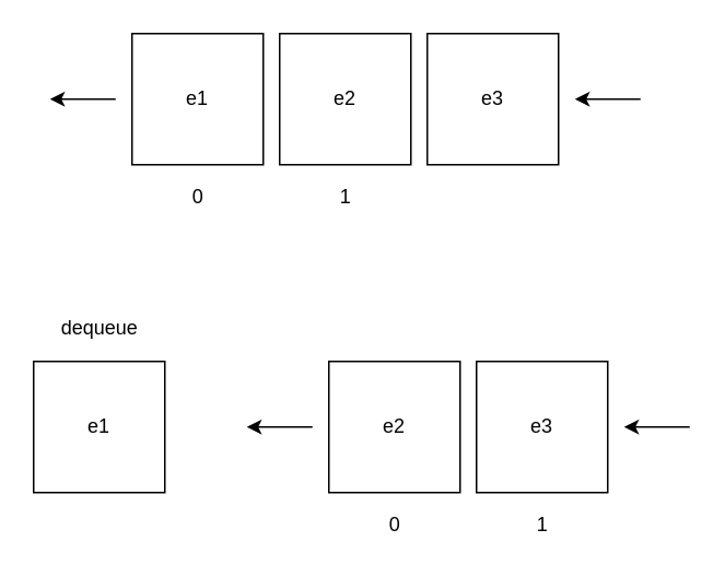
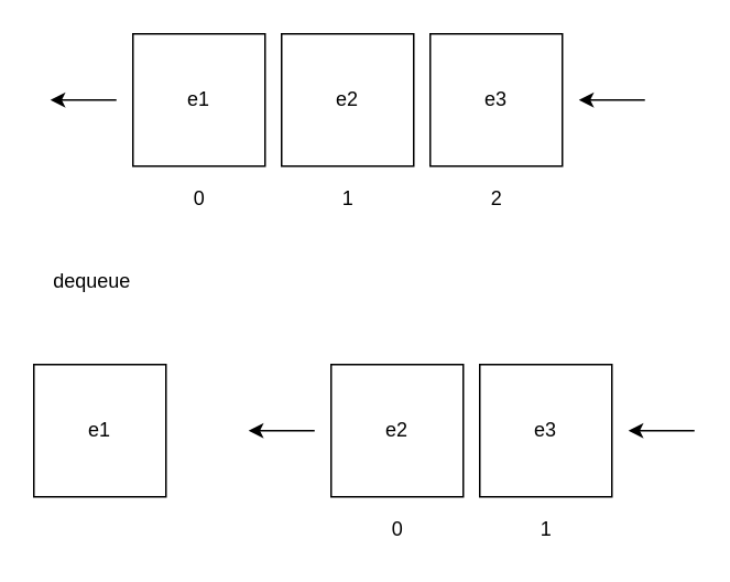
  <mxCell id="0" />
  <mxCell id="1" parent="0" />
  <mxCell id="2" value="" style="group" vertex="1" connectable="0" parent="1"><mxGeometry x="80" y="20" width="80" height="110" as="geometry" /></mxCell>
  <mxCell id="3" value="e1" style="whiteSpace=wrap;html=1;aspect=fixed;" vertex="1" parent="2"><mxGeometry width="80" height="80" as="geometry" /></mxCell>
  <mxCell id="4" value="0" style="text;html=1;align=center;verticalAlign=middle;resizable=0;points=[];autosize=1;strokeColor=none;fillColor=none;" vertex="1" parent="2"><mxGeometry x="30" y="90" width="20" height="20" as="geometry" /></mxCell>
  <mxCell id="5" value="" style="group" vertex="1" connectable="0" parent="1"><mxGeometry x="170" y="20" width="80" height="110" as="geometry" /></mxCell>
  <mxCell id="6" value="e2" style="whiteSpace=wrap;html=1;aspect=fixed;" vertex="1" parent="5"><mxGeometry width="80" height="80" as="geometry" /></mxCell>
  <mxCell id="7" value="1" style="text;html=1;align=center;verticalAlign=middle;resizable=0;points=[];autosize=1;strokeColor=none;fillColor=none;" vertex="1" parent="5"><mxGeometry x="30" y="90" width="20" height="20" as="geometry" /></mxCell>
  <mxCell id="8" value="" style="group" vertex="1" connectable="0" parent="1"><mxGeometry x="260" y="20" width="80" height="110" as="geometry" /></mxCell>
  <mxCell id="9" value="e3" style="whiteSpace=wrap;html=1;aspect=fixed;" vertex="1" parent="8"><mxGeometry width="80" height="80" as="geometry" /></mxCell>
+ <mxCell id="10" value="2" style="text;html=1;align=center;verticalAlign=middle;resizable=0;points=[];autosize=1;strokeColor=none;fillColor=none;" vertex="1" parent="8"><mxGeometry x="30" y="90" width="20" height="20" as="geometry" /></mxCell>
  <mxCell id="11" value="" style="endArrow=classic;html=1;" edge="1" parent="1"><mxGeometry width="50" height="50" relative="1" as="geometry"><mxPoint x="70" y="60" as="sourcePoint" /><mxPoint x="30" y="60" as="targetPoint" /></mxGeometry></mxCell>
  <mxCell id="12" value="" style="endArrow=classic;html=1;" edge="1" parent="1"><mxGeometry width="50" height="50" relative="1" as="geometry"><mxPoint x="390" y="60" as="sourcePoint" /><mxPoint x="350" y="60" as="targetPoint" /></mxGeometry></mxCell>
  <mxCell id="13" value="" style="group" vertex="1" connectable="0" parent="1"><mxGeometry x="20" y="220" width="80" height="110" as="geometry" /></mxCell>
  <mxCell id="14" value="e1" style="whiteSpace=wrap;html=1;aspect=fixed;" vertex="1" parent="13"><mxGeometry width="80" height="80" as="geometry" /></mxCell>
- <mxCell id="15" value="dequeue" style="text;html=1;align=center;verticalAlign=middle;resizable=0;points=[];autosize=1;strokeColor=none;fillColor=none;" vertex="1" parent="1"><mxGeometry x="30" y="190" width="60" height="20" as="geometry" /></mxCell>
+ <mxCell id="15" value="dequeue" style="text;html=1;align=center;verticalAlign=middle;resizable=0;points=[];autosize=1;strokeColor=none;fillColor=none;" vertex="1" parent="1"><mxGeometry x="25" y="160" width="60" height="20" as="geometry" /></mxCell>
  <mxCell id="16" value="" style="group" vertex="1" connectable="0" parent="1"><mxGeometry x="200" y="220" width="80" height="110" as="geometry" /></mxCell>
  <mxCell id="17" value="e2" style="whiteSpace=wrap;html=1;aspect=fixed;" vertex="1" parent="16"><mxGeometry width="80" height="80" as="geometry" /></mxCell>
  <mxCell id="18" value="0" style="text;html=1;align=center;verticalAlign=middle;resizable=0;points=[];autosize=1;strokeColor=none;fillColor=none;" vertex="1" parent="16"><mxGeometry x="30" y="90" width="20" height="20" as="geometry" /></mxCell>
  <mxCell id="19" value="" style="group" vertex="1" connectable="0" parent="1"><mxGeometry x="290" y="220" width="80" height="110" as="geometry" /></mxCell>
  <mxCell id="20" value="e3" style="whiteSpace=wrap;html=1;aspect=fixed;" vertex="1" parent="19"><mxGeometry width="80" height="80" as="geometry" /></mxCell>
  <mxCell id="21" value="1" style="text;html=1;align=center;verticalAlign=middle;resizable=0;points=[];autosize=1;strokeColor=none;fillColor=none;" vertex="1" parent="19"><mxGeometry x="30" y="90" width="20" height="20" as="geometry" /></mxCell>
  <mxCell id="22" value="" style="endArrow=classic;html=1;" edge="1" parent="1"><mxGeometry width="50" height="50" relative="1" as="geometry"><mxPoint x="190" y="260" as="sourcePoint" /><mxPoint x="150" y="260" as="targetPoint" /></mxGeometry></mxCell>
  <mxCell id="23" value="" style="endArrow=classic;html=1;" edge="1" parent="1"><mxGeometry width="50" height="50" relative="1" as="geometry"><mxPoint x="420" y="260" as="sourcePoint" /><mxPoint x="380" y="260" as="targetPoint" /></mxGeometry></mxCell>
